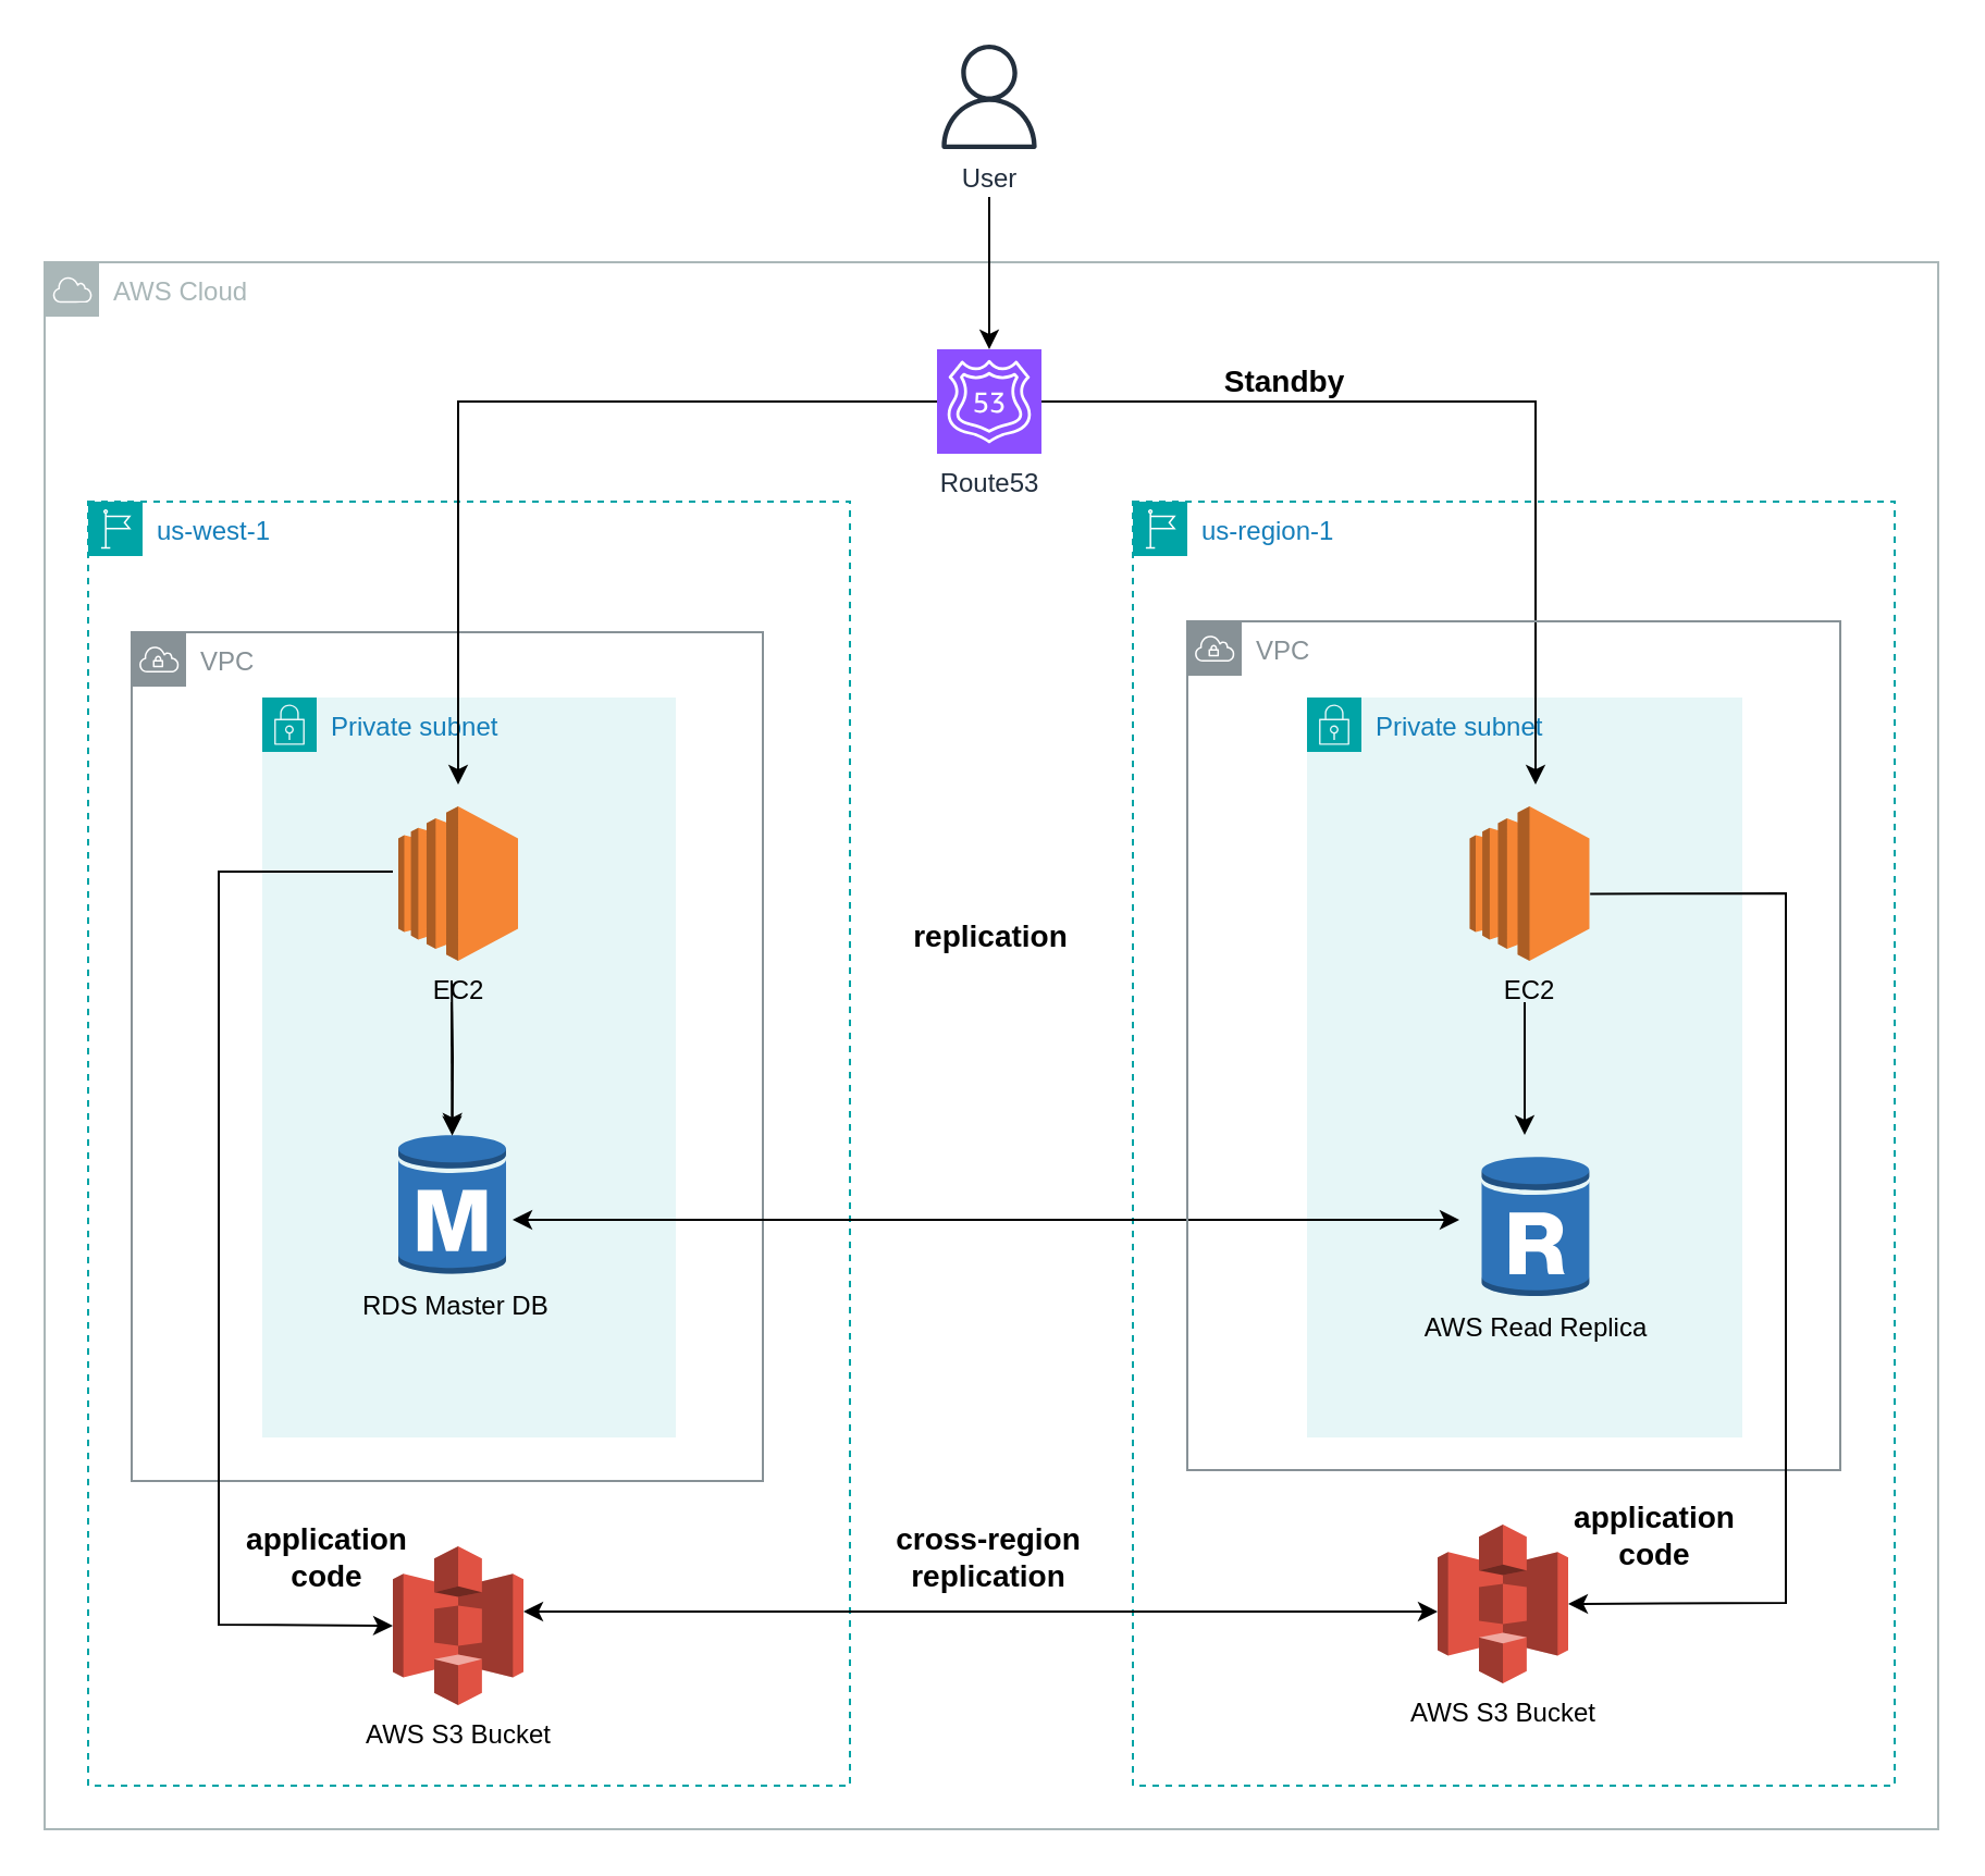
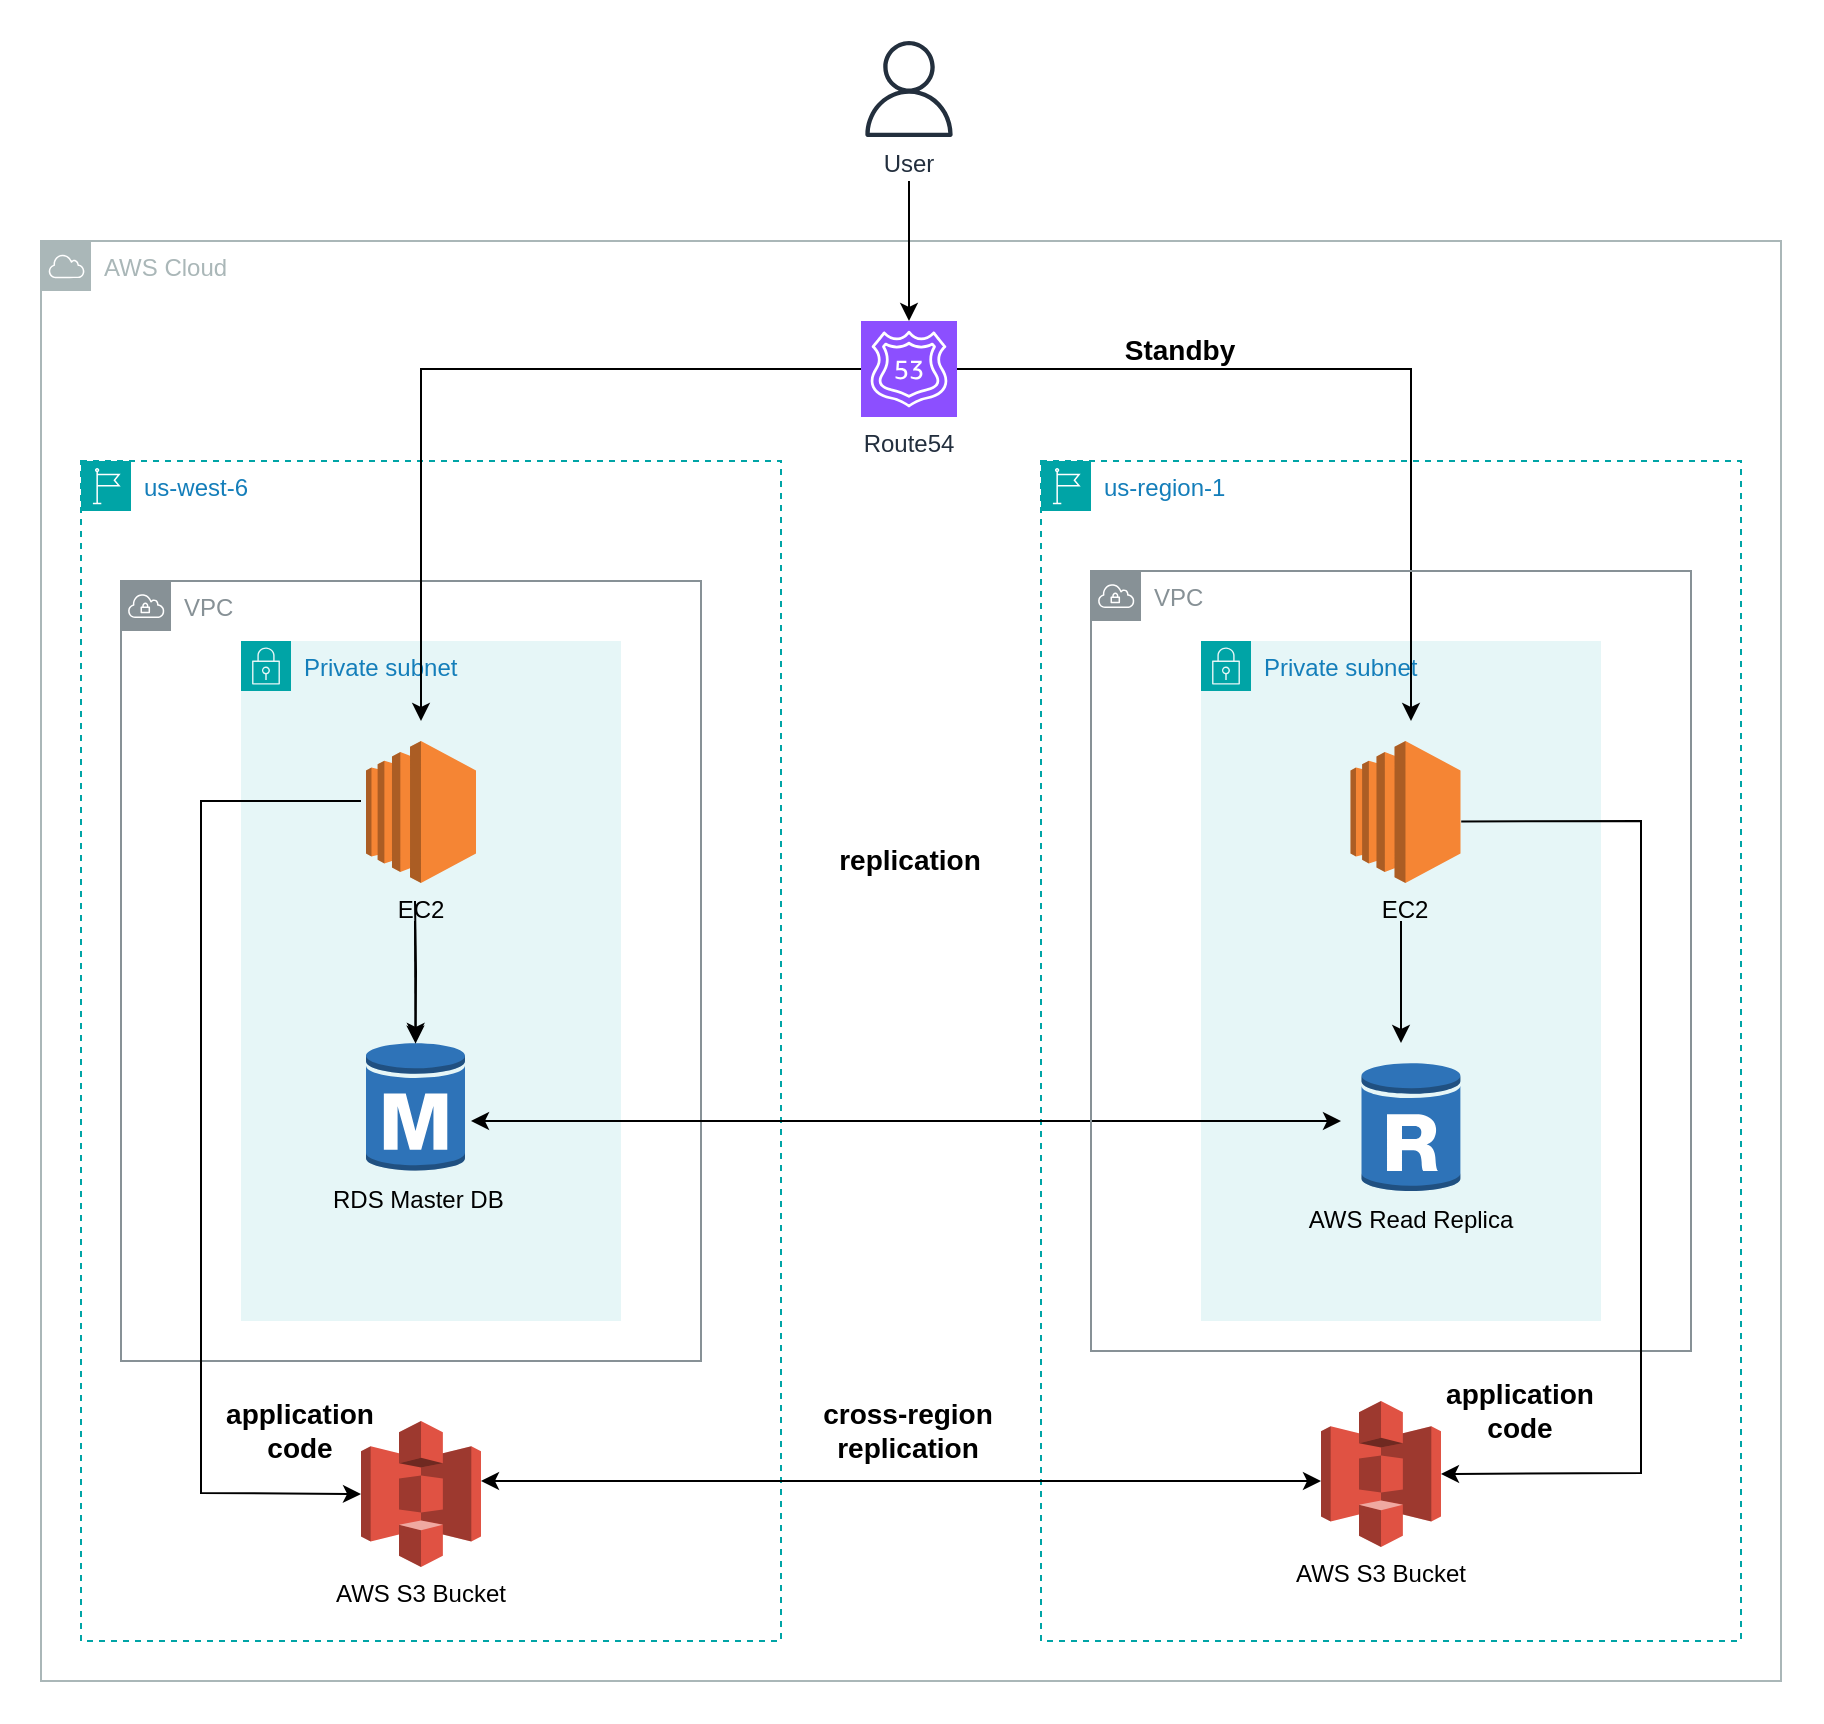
  <mxCell id="0" />
  <mxCell id="1" parent="0" />
  <mxCell id="2" value="AWS Cloud" style="sketch=0;outlineConnect=0;gradientColor=none;html=1;whiteSpace=wrap;fontSize=12;fontStyle=0;shape=mxgraph.aws4.group;grIcon=mxgraph.aws4.group_aws_cloud;strokeColor=#AAB7B8;fillColor=none;verticalAlign=top;align=left;spacingLeft=30;fontColor=#AAB7B8;dashed=0;" parent="1" vertex="1"><mxGeometry x="20" y="120" width="870" height="720" as="geometry" /></mxCell>
- <mxCell id="3" value="Route53" style="sketch=0;points=[[0,0,0],[0.25,0,0],[0.5,0,0],[0.75,0,0],[1,0,0],[0,1,0],[0.25,1,0],[0.5,1,0],[0.75,1,0],[1,1,0],[0,0.25,0],[0,0.5,0],[0,0.75,0],[1,0.25,0],[1,0.5,0],[1,0.75,0]];outlineConnect=0;fontColor=#232F3E;fillColor=#8C4FFF;strokeColor=#ffffff;dashed=0;verticalLabelPosition=bottom;verticalAlign=top;align=center;html=1;fontSize=12;fontStyle=0;aspect=fixed;shape=mxgraph.aws4.resourceIcon;resIcon=mxgraph.aws4.route_53;" parent="1" vertex="1"><mxGeometry x="430" y="160" width="48" height="48" as="geometry" /></mxCell>
- <mxCell id="4" value="us-west-1" style="points=[[0,0],[0.25,0],[0.5,0],[0.75,0],[1,0],[1,0.25],[1,0.5],[1,0.75],[1,1],[0.75,1],[0.5,1],[0.25,1],[0,1],[0,0.75],[0,0.5],[0,0.25]];outlineConnect=0;gradientColor=none;html=1;whiteSpace=wrap;fontSize=12;fontStyle=0;container=1;pointerEvents=0;collapsible=0;recursiveResize=0;shape=mxgraph.aws4.group;grIcon=mxgraph.aws4.group_region;strokeColor=#00A4A6;fillColor=none;verticalAlign=top;align=left;spacingLeft=30;fontColor=#147EBA;dashed=1;" parent="1" vertex="1"><mxGeometry x="40" y="230" width="350" height="590" as="geometry" /></mxCell>
+ <mxCell id="3" value="Route54" style="sketch=0;points=[[0,0,0],[0.25,0,0],[0.5,0,0],[0.75,0,0],[1,0,0],[0,1,0],[0.25,1,0],[0.5,1,0],[0.75,1,0],[1,1,0],[0,0.25,0],[0,0.5,0],[0,0.75,0],[1,0.25,0],[1,0.5,0],[1,0.75,0]];outlineConnect=0;fontColor=#232F3E;fillColor=#8C4FFF;strokeColor=#ffffff;dashed=0;verticalLabelPosition=bottom;verticalAlign=top;align=center;html=1;fontSize=12;fontStyle=0;aspect=fixed;shape=mxgraph.aws4.resourceIcon;resIcon=mxgraph.aws4.route_53;" parent="1" vertex="1"><mxGeometry x="430" y="160" width="48" height="48" as="geometry" /></mxCell>
+ <mxCell id="4" value="us-west-6" style="points=[[0,0],[0.25,0],[0.5,0],[0.75,0],[1,0],[1,0.25],[1,0.5],[1,0.75],[1,1],[0.75,1],[0.5,1],[0.25,1],[0,1],[0,0.75],[0,0.5],[0,0.25]];outlineConnect=0;gradientColor=none;html=1;whiteSpace=wrap;fontSize=12;fontStyle=0;container=1;pointerEvents=0;collapsible=0;recursiveResize=0;shape=mxgraph.aws4.group;grIcon=mxgraph.aws4.group_region;strokeColor=#00A4A6;fillColor=none;verticalAlign=top;align=left;spacingLeft=30;fontColor=#147EBA;dashed=1;" parent="1" vertex="1"><mxGeometry x="40" y="230" width="350" height="590" as="geometry" /></mxCell>
  <mxCell id="5" value="VPC" style="sketch=0;outlineConnect=0;gradientColor=none;html=1;whiteSpace=wrap;fontSize=12;fontStyle=0;shape=mxgraph.aws4.group;grIcon=mxgraph.aws4.group_vpc;strokeColor=#879196;fillColor=none;verticalAlign=top;align=left;spacingLeft=30;fontColor=#879196;dashed=0;" parent="4" vertex="1"><mxGeometry x="20" y="60" width="290" height="390" as="geometry" /></mxCell>
  <mxCell id="6" value="AWS S3 Bucket" style="outlineConnect=0;dashed=0;verticalLabelPosition=bottom;verticalAlign=top;align=center;html=1;shape=mxgraph.aws3.s3;fillColor=#E05243;gradientColor=none;" parent="4" vertex="1"><mxGeometry x="140" y="480" width="60" height="73" as="geometry" /></mxCell>
  <mxCell id="7" value="Private subnet" style="points=[[0,0],[0.25,0],[0.5,0],[0.75,0],[1,0],[1,0.25],[1,0.5],[1,0.75],[1,1],[0.75,1],[0.5,1],[0.25,1],[0,1],[0,0.75],[0,0.5],[0,0.25]];outlineConnect=0;gradientColor=none;html=1;whiteSpace=wrap;fontSize=12;fontStyle=0;container=1;pointerEvents=0;collapsible=0;recursiveResize=0;shape=mxgraph.aws4.group;grIcon=mxgraph.aws4.group_security_group;grStroke=0;strokeColor=#00A4A6;fillColor=#E6F6F7;verticalAlign=top;align=left;spacingLeft=30;fontColor=#147EBA;dashed=0;" parent="4" vertex="1"><mxGeometry x="80" y="90" width="190" height="340" as="geometry" /></mxCell>
  <mxCell id="8" value="&amp;nbsp;RDS Master DB" style="outlineConnect=0;dashed=0;verticalLabelPosition=bottom;verticalAlign=top;align=center;html=1;shape=mxgraph.aws3.rds_db_instance;fillColor=#2E73B8;gradientColor=none;" parent="4" vertex="1"><mxGeometry x="142.5" y="290" width="49.5" height="66" as="geometry" /></mxCell>
  <mxCell id="9" value="" style="edgeStyle=orthogonalEdgeStyle;rounded=0;orthogonalLoop=1;jettySize=auto;html=1;" edge="1" parent="4" target="8"><mxGeometry relative="1" as="geometry"><mxPoint x="167" y="220" as="sourcePoint" /></mxGeometry></mxCell>
  <mxCell id="10" value="EC2" style="outlineConnect=0;dashed=0;verticalLabelPosition=bottom;verticalAlign=top;align=center;html=1;shape=mxgraph.aws3.ec2;fillColor=#F58534;gradientColor=none;" parent="4" vertex="1"><mxGeometry x="142.5" y="140" width="55" height="71" as="geometry" /></mxCell>
  <mxCell id="11" value="" style="endArrow=classic;html=1;rounded=0;entryX=0.5;entryY=0.02;entryDx=0;entryDy=0;entryPerimeter=0;" edge="1" parent="4" target="8"><mxGeometry width="50" height="50" relative="1" as="geometry"><mxPoint x="167" y="230" as="sourcePoint" /><mxPoint x="220" y="150" as="targetPoint" /></mxGeometry></mxCell>
  <mxCell id="12" value="" style="endArrow=classic;html=1;rounded=0;entryX=0;entryY=0.5;entryDx=0;entryDy=0;entryPerimeter=0;" edge="1" parent="4" target="6"><mxGeometry width="50" height="50" relative="1" as="geometry"><mxPoint x="140" y="170" as="sourcePoint" /><mxPoint x="-90" y="200" as="targetPoint" /><Array as="points"><mxPoint x="60" y="170" /><mxPoint x="60" y="516" /></Array></mxGeometry></mxCell>
  <mxCell id="13" value="&lt;b&gt;&lt;font style=&quot;font-size: 14px;&quot;&gt;application&lt;br&gt;code&lt;/font&gt;&lt;/b&gt;" style="text;html=1;align=center;verticalAlign=middle;whiteSpace=wrap;rounded=0;" vertex="1" parent="4"><mxGeometry x="80" y="470" width="60" height="30" as="geometry" /></mxCell>
  <mxCell id="14" value="us-region-1" style="points=[[0,0],[0.25,0],[0.5,0],[0.75,0],[1,0],[1,0.25],[1,0.5],[1,0.75],[1,1],[0.75,1],[0.5,1],[0.25,1],[0,1],[0,0.75],[0,0.5],[0,0.25]];outlineConnect=0;gradientColor=none;html=1;whiteSpace=wrap;fontSize=12;fontStyle=0;container=1;pointerEvents=0;collapsible=0;recursiveResize=0;shape=mxgraph.aws4.group;grIcon=mxgraph.aws4.group_region;strokeColor=#00A4A6;fillColor=none;verticalAlign=top;align=left;spacingLeft=30;fontColor=#147EBA;dashed=1;" parent="1" vertex="1"><mxGeometry x="520" y="230" width="350" height="590" as="geometry" /></mxCell>
  <mxCell id="15" value="Private subnet" style="points=[[0,0],[0.25,0],[0.5,0],[0.75,0],[1,0],[1,0.25],[1,0.5],[1,0.75],[1,1],[0.75,1],[0.5,1],[0.25,1],[0,1],[0,0.75],[0,0.5],[0,0.25]];outlineConnect=0;gradientColor=none;html=1;whiteSpace=wrap;fontSize=12;fontStyle=0;container=1;pointerEvents=0;collapsible=0;recursiveResize=0;shape=mxgraph.aws4.group;grIcon=mxgraph.aws4.group_security_group;grStroke=0;strokeColor=#00A4A6;fillColor=#E6F6F7;verticalAlign=top;align=left;spacingLeft=30;fontColor=#147EBA;dashed=0;" parent="14" vertex="1"><mxGeometry x="80" y="90" width="200" height="340" as="geometry" /></mxCell>
  <mxCell id="16" value="EC2" style="outlineConnect=0;dashed=0;verticalLabelPosition=bottom;verticalAlign=top;align=center;html=1;shape=mxgraph.aws3.ec2;fillColor=#F58534;gradientColor=none;" parent="15" vertex="1"><mxGeometry x="74.75" y="50" width="55" height="71" as="geometry" /></mxCell>
  <mxCell id="17" value="AWS Read Replica" style="outlineConnect=0;dashed=0;verticalLabelPosition=bottom;verticalAlign=top;align=center;html=1;shape=mxgraph.aws3.rds_db_instance_read_replica;fillColor=#2E73B8;gradientColor=none;" parent="15" vertex="1"><mxGeometry x="80.25" y="210" width="49.5" height="66" as="geometry" /></mxCell>
  <mxCell id="18" value="AWS S3 Bucket" style="outlineConnect=0;dashed=0;verticalLabelPosition=bottom;verticalAlign=top;align=center;html=1;shape=mxgraph.aws3.s3;fillColor=#E05243;gradientColor=none;" parent="14" vertex="1"><mxGeometry x="140" y="470" width="60" height="73" as="geometry" /></mxCell>
  <mxCell id="19" value="" style="endArrow=classic;html=1;rounded=0;exitX=0;exitY=0.5;exitDx=0;exitDy=0;exitPerimeter=0;" parent="1" source="3" edge="1"><mxGeometry width="50" height="50" relative="1" as="geometry"><mxPoint x="370" y="190" as="sourcePoint" /><mxPoint x="210" y="360" as="targetPoint" /><Array as="points"><mxPoint x="210" y="184" /></Array></mxGeometry></mxCell>
  <mxCell id="20" value="" style="endArrow=classic;html=1;rounded=0;entryX=0.5;entryY=0;entryDx=0;entryDy=0;entryPerimeter=0;exitX=1;exitY=0.5;exitDx=0;exitDy=0;exitPerimeter=0;" parent="1" source="3" edge="1"><mxGeometry width="50" height="50" relative="1" as="geometry"><mxPoint x="500" y="180" as="sourcePoint" /><mxPoint x="705" y="360" as="targetPoint" /><Array as="points"><mxPoint x="705" y="184" /></Array></mxGeometry></mxCell>
  <mxCell id="21" value="&lt;b&gt;&lt;font style=&quot;font-size: 14px;&quot;&gt;Standby&lt;/font&gt;&lt;/b&gt;" style="text;html=1;align=center;verticalAlign=middle;whiteSpace=wrap;rounded=0;" parent="1" vertex="1"><mxGeometry x="560" y="160" width="60" height="30" as="geometry" /></mxCell>
  <mxCell id="22" value="" style="endArrow=classic;startArrow=classic;html=1;rounded=0;" parent="1" edge="1"><mxGeometry width="50" height="50" relative="1" as="geometry"><mxPoint x="235" y="560" as="sourcePoint" /><mxPoint x="670" y="560" as="targetPoint" /></mxGeometry></mxCell>
  <mxCell id="23" value="" style="endArrow=classic;startArrow=classic;html=1;rounded=0;" parent="1" edge="1"><mxGeometry width="50" height="50" relative="1" as="geometry"><mxPoint x="240" y="740" as="sourcePoint" /><mxPoint x="660" y="740" as="targetPoint" /></mxGeometry></mxCell>
  <mxCell id="24" value="User" style="sketch=0;outlineConnect=0;fontColor=#232F3E;gradientColor=none;fillColor=#232F3D;strokeColor=none;dashed=0;verticalLabelPosition=bottom;verticalAlign=top;align=center;html=1;fontSize=12;fontStyle=0;aspect=fixed;pointerEvents=1;shape=mxgraph.aws4.user;" parent="1" vertex="1"><mxGeometry x="430" y="20" width="48" height="48" as="geometry" /></mxCell>
  <mxCell id="25" value="" style="endArrow=classic;html=1;rounded=0;entryX=0.5;entryY=0;entryDx=0;entryDy=0;entryPerimeter=0;" parent="1" target="3" edge="1"><mxGeometry width="50" height="50" relative="1" as="geometry"><mxPoint x="454" y="90" as="sourcePoint" /><mxPoint x="740" y="10" as="targetPoint" /></mxGeometry></mxCell>
  <mxCell id="26" value="&lt;b&gt;&lt;font style=&quot;font-size: 14px;&quot;&gt;cross-region replication&lt;/font&gt;&lt;/b&gt;" style="text;html=1;align=center;verticalAlign=middle;whiteSpace=wrap;rounded=0;" parent="1" vertex="1"><mxGeometry x="398" y="700" width="112" height="30" as="geometry" /></mxCell>
  <mxCell id="27" value="&lt;span style=&quot;font-size: 14px;&quot;&gt;&lt;b&gt;replication&lt;/b&gt;&lt;/span&gt;" style="text;html=1;align=center;verticalAlign=middle;whiteSpace=wrap;rounded=0;" parent="1" vertex="1"><mxGeometry x="399" y="415" width="112" height="30" as="geometry" /></mxCell>
  <mxCell id="28" value="VPC" style="sketch=0;outlineConnect=0;gradientColor=none;html=1;whiteSpace=wrap;fontSize=12;fontStyle=0;shape=mxgraph.aws4.group;grIcon=mxgraph.aws4.group_vpc;strokeColor=#879196;fillColor=none;verticalAlign=top;align=left;spacingLeft=30;fontColor=#879196;dashed=0;" parent="1" vertex="1"><mxGeometry x="545" y="285" width="300" height="390" as="geometry" /></mxCell>
  <mxCell id="29" value="" style="endArrow=classic;html=1;rounded=0;entryX=0.5;entryY=0.02;entryDx=0;entryDy=0;entryPerimeter=0;" edge="1" parent="1"><mxGeometry width="50" height="50" relative="1" as="geometry"><mxPoint x="700" y="460" as="sourcePoint" /><mxPoint x="700" y="521" as="targetPoint" /></mxGeometry></mxCell>
  <mxCell id="30" value="" style="endArrow=classic;html=1;rounded=0;exitX=0.617;exitY=0.321;exitDx=0;exitDy=0;exitPerimeter=0;entryX=1;entryY=0.5;entryDx=0;entryDy=0;entryPerimeter=0;" edge="1" parent="1" source="28" target="18"><mxGeometry width="50" height="50" relative="1" as="geometry"><mxPoint x="940" y="390" as="sourcePoint" /><mxPoint x="990" y="340" as="targetPoint" /><Array as="points"><mxPoint x="820" y="410" /><mxPoint x="820" y="736" /></Array></mxGeometry></mxCell>
  <mxCell id="31" value="&lt;b&gt;&lt;font style=&quot;font-size: 14px;&quot;&gt;application&lt;br&gt;code&lt;/font&gt;&lt;/b&gt;" style="text;html=1;align=center;verticalAlign=middle;whiteSpace=wrap;rounded=0;" vertex="1" parent="1"><mxGeometry x="730" y="690" width="60" height="30" as="geometry" /></mxCell>
